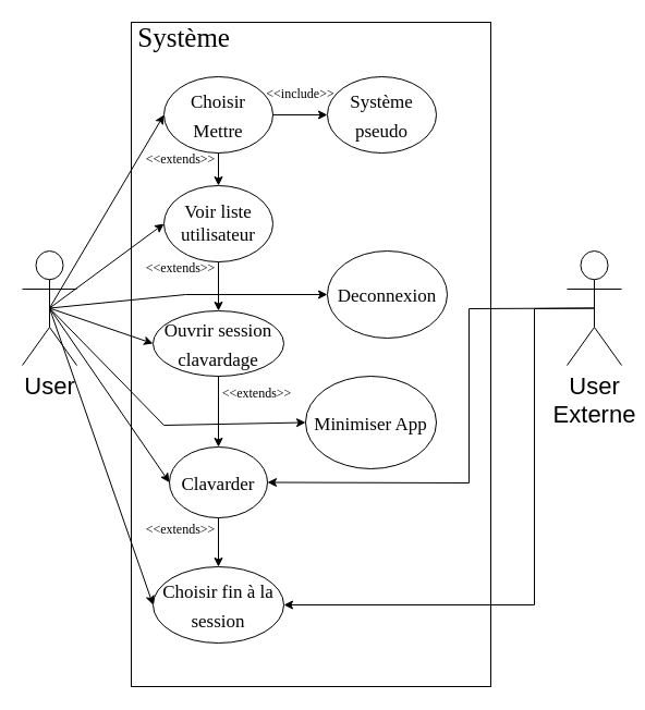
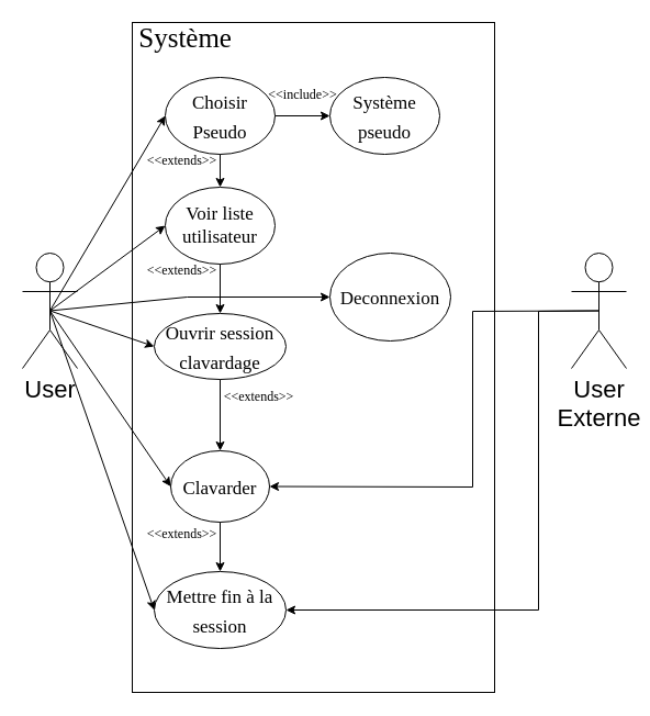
  <mxCell id="0" />
  <mxCell id="1" parent="0" />
  <mxCell id="2" value="&lt;font style=&quot;font-size: 25px;&quot; face=&quot;Times New Roman&quot;&gt;&amp;nbsp;Système&lt;/font&gt;" style="verticalAlign=top;align=left;overflow=fill;fontSize=12;fontFamily=Helvetica;html=1;" vertex="1" parent="1"><mxGeometry x="120" y="20" width="330" height="610" as="geometry" /></mxCell>
  <mxCell id="3" value="&lt;font style=&quot;font-size: 22px;&quot;&gt;User&lt;/font&gt;" style="shape=umlActor;verticalLabelPosition=bottom;verticalAlign=top;html=1;" vertex="1" parent="1"><mxGeometry x="20" y="230" width="50" height="105" as="geometry" /></mxCell>
- <mxCell id="4" value="&lt;font style=&quot;font-size: 17px;&quot;&gt;Choisir Mettre&lt;/font&gt;" style="ellipse;whiteSpace=wrap;html=1;fontFamily=Times New Roman;fontSize=22;" vertex="1" parent="1"><mxGeometry x="150" y="70" width="100" height="70" as="geometry" /></mxCell>
+ <mxCell id="4" value="&lt;font style=&quot;font-size: 17px;&quot;&gt;Choisir Pseudo&lt;/font&gt;" style="ellipse;whiteSpace=wrap;html=1;fontFamily=Times New Roman;fontSize=22;" vertex="1" parent="1"><mxGeometry x="150" y="70" width="100" height="70" as="geometry" /></mxCell>
  <mxCell id="5" value="&lt;font style=&quot;font-size: 17px;&quot;&gt;Système pseudo&lt;/font&gt;" style="ellipse;whiteSpace=wrap;html=1;fontFamily=Times New Roman;fontSize=22;" vertex="1" parent="1"><mxGeometry x="300" y="70" width="100" height="70" as="geometry" /></mxCell>
  <mxCell id="6" value="&lt;font style=&quot;font-size: 17px;&quot;&gt;Clavarder&lt;/font&gt;" style="ellipse;whiteSpace=wrap;html=1;fontFamily=Times New Roman;fontSize=22;" vertex="1" parent="1"><mxGeometry x="155" y="410" width="90" height="65" as="geometry" /></mxCell>
  <mxCell id="7" value="&lt;font style=&quot;font-size: 17px;&quot;&gt;Ouvrir session clavardage&lt;/font&gt;" style="ellipse;whiteSpace=wrap;html=1;fontFamily=Times New Roman;fontSize=22;" vertex="1" parent="1"><mxGeometry x="140" y="285" width="120" height="60" as="geometry" /></mxCell>
- <mxCell id="8" value="&lt;font style=&quot;font-size: 17px;&quot;&gt;Minimiser App&lt;/font&gt;" style="ellipse;whiteSpace=wrap;html=1;fontFamily=Times New Roman;fontSize=22;" vertex="1" parent="1"><mxGeometry x="280" y="345" width="120" height="85" as="geometry" /></mxCell>
- <mxCell id="9" value="&lt;font style=&quot;font-size: 17px;&quot;&gt;Choisir fin à la session &lt;/font&gt;" style="ellipse;whiteSpace=wrap;html=1;fontFamily=Times New Roman;fontSize=22;" vertex="1" parent="1"><mxGeometry x="140" y="520" width="120" height="70" as="geometry" /></mxCell>
+ <mxCell id="9" value="&lt;font style=&quot;font-size: 17px;&quot;&gt;Mettre fin à la session &lt;/font&gt;" style="ellipse;whiteSpace=wrap;html=1;fontFamily=Times New Roman;fontSize=22;" vertex="1" parent="1"><mxGeometry x="140" y="520" width="120" height="70" as="geometry" /></mxCell>
  <mxCell id="10" value="&lt;font style=&quot;font-size: 17px;&quot;&gt;Deconnexion&lt;/font&gt;" style="ellipse;whiteSpace=wrap;html=1;fontFamily=Times New Roman;fontSize=22;" vertex="1" parent="1"><mxGeometry x="300" y="230" width="110" height="80" as="geometry" /></mxCell>
  <mxCell id="11" value="" style="endArrow=classic;html=1;rounded=0;fontFamily=Times New Roman;fontSize=17;exitX=1;exitY=0.5;exitDx=0;exitDy=0;entryX=0;entryY=0.5;entryDx=0;entryDy=0;" edge="1" parent="1" source="4" target="5"><mxGeometry width="50" height="50" relative="1" as="geometry"><mxPoint x="310" y="200" as="sourcePoint" /><mxPoint x="360" y="150" as="targetPoint" /></mxGeometry></mxCell>
  <mxCell id="12" value="&lt;font style=&quot;font-size: 12px;&quot;&gt;&amp;lt;&amp;lt;include&amp;gt;&amp;gt;&lt;/font&gt;" style="text;html=1;align=center;verticalAlign=middle;resizable=0;points=[];autosize=1;strokeColor=none;fillColor=none;fontSize=17;fontFamily=Times New Roman;" vertex="1" parent="1"><mxGeometry x="230" y="70" width="90" height="30" as="geometry" /></mxCell>
  <mxCell id="13" value="&lt;font style=&quot;font-size: 17px;&quot;&gt;Voir liste utilisateur&lt;br&gt;&lt;/font&gt;" style="ellipse;whiteSpace=wrap;html=1;fontFamily=Times New Roman;fontSize=12;" vertex="1" parent="1"><mxGeometry x="150" y="170" width="100" height="70" as="geometry" /></mxCell>
  <mxCell id="14" value="" style="endArrow=classic;html=1;rounded=0;fontFamily=Times New Roman;fontSize=17;exitX=0.5;exitY=1;exitDx=0;exitDy=0;entryX=0.5;entryY=0;entryDx=0;entryDy=0;" edge="1" parent="1" source="4" target="13"><mxGeometry width="50" height="50" relative="1" as="geometry"><mxPoint x="310" y="200" as="sourcePoint" /><mxPoint x="360" y="150" as="targetPoint" /></mxGeometry></mxCell>
  <mxCell id="15" value="&lt;font style=&quot;font-size: 12px;&quot;&gt;&amp;lt;&amp;lt;extends&amp;gt;&amp;gt;&lt;/font&gt;" style="text;html=1;align=center;verticalAlign=middle;resizable=0;points=[];autosize=1;strokeColor=none;fillColor=none;fontSize=17;fontFamily=Times New Roman;" vertex="1" parent="1"><mxGeometry x="120" y="130" width="90" height="30" as="geometry" /></mxCell>
  <mxCell id="16" value="" style="endArrow=classic;html=1;rounded=0;fontFamily=Times New Roman;fontSize=17;exitX=0.5;exitY=1;exitDx=0;exitDy=0;entryX=0.5;entryY=0;entryDx=0;entryDy=0;" edge="1" parent="1" source="13" target="7"><mxGeometry width="50" height="50" relative="1" as="geometry"><mxPoint x="260" y="115" as="sourcePoint" /><mxPoint x="310" y="115" as="targetPoint" /></mxGeometry></mxCell>
  <mxCell id="17" value="&lt;font style=&quot;font-size: 12px;&quot;&gt;&amp;lt;&amp;lt;extends&amp;gt;&amp;gt;&lt;/font&gt;" style="text;html=1;align=center;verticalAlign=middle;resizable=0;points=[];autosize=1;strokeColor=none;fillColor=none;fontSize=17;fontFamily=Times New Roman;" vertex="1" parent="1"><mxGeometry x="120" y="230" width="90" height="30" as="geometry" /></mxCell>
  <mxCell id="18" value="&lt;font style=&quot;font-size: 12px;&quot;&gt;&amp;lt;&amp;lt;extends&amp;gt;&amp;gt;&lt;/font&gt;" style="text;html=1;align=center;verticalAlign=middle;resizable=0;points=[];autosize=1;strokeColor=none;fillColor=none;fontSize=17;fontFamily=Times New Roman;" vertex="1" parent="1"><mxGeometry x="190" y="345" width="90" height="30" as="geometry" /></mxCell>
  <mxCell id="19" value="" style="endArrow=classic;html=1;rounded=0;fontFamily=Times New Roman;fontSize=17;exitX=0.5;exitY=1;exitDx=0;exitDy=0;entryX=0.5;entryY=0;entryDx=0;entryDy=0;" edge="1" parent="1" source="7" target="6"><mxGeometry width="50" height="50" relative="1" as="geometry"><mxPoint x="260" y="115" as="sourcePoint" /><mxPoint x="310" y="115" as="targetPoint" /></mxGeometry></mxCell>
  <mxCell id="20" value="" style="endArrow=classic;html=1;rounded=0;fontFamily=Times New Roman;fontSize=17;exitX=0.5;exitY=1;exitDx=0;exitDy=0;entryX=0.5;entryY=0;entryDx=0;entryDy=0;" edge="1" parent="1" source="6" target="9"><mxGeometry width="50" height="50" relative="1" as="geometry"><mxPoint x="260" y="115" as="sourcePoint" /><mxPoint x="310" y="115" as="targetPoint" /></mxGeometry></mxCell>
  <mxCell id="21" value="&lt;font style=&quot;font-size: 12px;&quot;&gt;&amp;lt;&amp;lt;extends&amp;gt;&amp;gt;&lt;/font&gt;" style="text;html=1;align=center;verticalAlign=middle;resizable=0;points=[];autosize=1;strokeColor=none;fillColor=none;fontSize=17;fontFamily=Times New Roman;" vertex="1" parent="1"><mxGeometry x="120" y="470" width="90" height="30" as="geometry" /></mxCell>
  <mxCell id="22" value="&lt;div&gt;&lt;font style=&quot;font-size: 22px;&quot;&gt;User&lt;/font&gt;&lt;/div&gt;&lt;div&gt;&lt;font style=&quot;font-size: 22px;&quot;&gt;Externe&lt;br&gt;&lt;/font&gt;&lt;/div&gt;" style="shape=umlActor;verticalLabelPosition=bottom;verticalAlign=top;html=1;" vertex="1" parent="1"><mxGeometry x="520" y="230" width="50" height="105" as="geometry" /></mxCell>
  <mxCell id="23" value="" style="endArrow=classic;html=1;rounded=0;fontFamily=Times New Roman;fontSize=12;exitX=0.5;exitY=0.5;exitDx=0;exitDy=0;exitPerimeter=0;entryX=0;entryY=0.5;entryDx=0;entryDy=0;" edge="1" parent="1" source="3" target="4"><mxGeometry width="50" height="50" relative="1" as="geometry"><mxPoint x="310" y="290" as="sourcePoint" /><mxPoint x="360" y="240" as="targetPoint" /></mxGeometry></mxCell>
  <mxCell id="24" value="" style="endArrow=classic;html=1;rounded=0;fontFamily=Times New Roman;fontSize=12;exitX=0.5;exitY=0.5;exitDx=0;exitDy=0;exitPerimeter=0;entryX=0;entryY=0.5;entryDx=0;entryDy=0;" edge="1" parent="1" source="3" target="13"><mxGeometry width="50" height="50" relative="1" as="geometry"><mxPoint x="310" y="290" as="sourcePoint" /><mxPoint x="360" y="240" as="targetPoint" /></mxGeometry></mxCell>
  <mxCell id="25" value="" style="endArrow=classic;html=1;rounded=0;fontFamily=Times New Roman;fontSize=12;exitX=0.5;exitY=0.5;exitDx=0;exitDy=0;exitPerimeter=0;entryX=0;entryY=0.5;entryDx=0;entryDy=0;" edge="1" parent="1" source="3" target="7"><mxGeometry width="50" height="50" relative="1" as="geometry"><mxPoint x="310" y="290" as="sourcePoint" /><mxPoint x="360" y="240" as="targetPoint" /></mxGeometry></mxCell>
  <mxCell id="26" value="" style="endArrow=classic;html=1;rounded=0;fontFamily=Times New Roman;fontSize=12;exitX=0.5;exitY=0.5;exitDx=0;exitDy=0;exitPerimeter=0;entryX=0;entryY=0.5;entryDx=0;entryDy=0;" edge="1" parent="1" source="3" target="6"><mxGeometry width="50" height="50" relative="1" as="geometry"><mxPoint x="310" y="290" as="sourcePoint" /><mxPoint x="360" y="240" as="targetPoint" /></mxGeometry></mxCell>
  <mxCell id="27" value="" style="endArrow=classic;html=1;rounded=0;fontFamily=Times New Roman;fontSize=12;entryX=1;entryY=0.5;entryDx=0;entryDy=0;exitX=0.5;exitY=0.5;exitDx=0;exitDy=0;exitPerimeter=0;" edge="1" parent="1" source="22" target="6"><mxGeometry width="50" height="50" relative="1" as="geometry"><mxPoint x="310" y="290" as="sourcePoint" /><mxPoint x="360" y="240" as="targetPoint" /><Array as="points"><mxPoint x="430" y="283" /><mxPoint x="430" y="443" /></Array></mxGeometry></mxCell>
  <mxCell id="28" value="" style="endArrow=classic;html=1;rounded=0;fontFamily=Times New Roman;fontSize=12;exitX=0.5;exitY=0.5;exitDx=0;exitDy=0;exitPerimeter=0;entryX=0;entryY=0.5;entryDx=0;entryDy=0;" edge="1" parent="1" source="3" target="9"><mxGeometry width="50" height="50" relative="1" as="geometry"><mxPoint x="50" y="290" as="sourcePoint" /><mxPoint x="360" y="240" as="targetPoint" /></mxGeometry></mxCell>
  <mxCell id="29" value="" style="endArrow=classic;html=1;rounded=0;fontFamily=Times New Roman;fontSize=12;exitX=0.5;exitY=0.5;exitDx=0;exitDy=0;exitPerimeter=0;entryX=1;entryY=0.5;entryDx=0;entryDy=0;" edge="1" parent="1" source="22" target="9"><mxGeometry width="50" height="50" relative="1" as="geometry"><mxPoint x="310" y="290" as="sourcePoint" /><mxPoint x="360" y="240" as="targetPoint" /><Array as="points"><mxPoint x="490" y="283" /><mxPoint x="490" y="555" /></Array></mxGeometry></mxCell>
  <mxCell id="30" value="" style="endArrow=classic;html=1;rounded=0;fontFamily=Times New Roman;fontSize=12;exitX=0.5;exitY=0.5;exitDx=0;exitDy=0;exitPerimeter=0;entryX=0;entryY=0.5;entryDx=0;entryDy=0;" edge="1" parent="1" source="3" target="10"><mxGeometry width="50" height="50" relative="1" as="geometry"><mxPoint x="310" y="290" as="sourcePoint" /><mxPoint x="360" y="240" as="targetPoint" /><Array as="points"><mxPoint x="170" y="270" /></Array></mxGeometry></mxCell>
- <mxCell id="31" value="" style="endArrow=classic;html=1;rounded=0;fontFamily=Times New Roman;fontSize=12;exitX=0.5;exitY=0.5;exitDx=0;exitDy=0;exitPerimeter=0;entryX=0;entryY=0.5;entryDx=0;entryDy=0;" edge="1" parent="1" source="3" target="8"><mxGeometry width="50" height="50" relative="1" as="geometry"><mxPoint x="310" y="290" as="sourcePoint" /><mxPoint x="360" y="240" as="targetPoint" /><Array as="points"><mxPoint x="150" y="390" /></Array></mxGeometry></mxCell>
